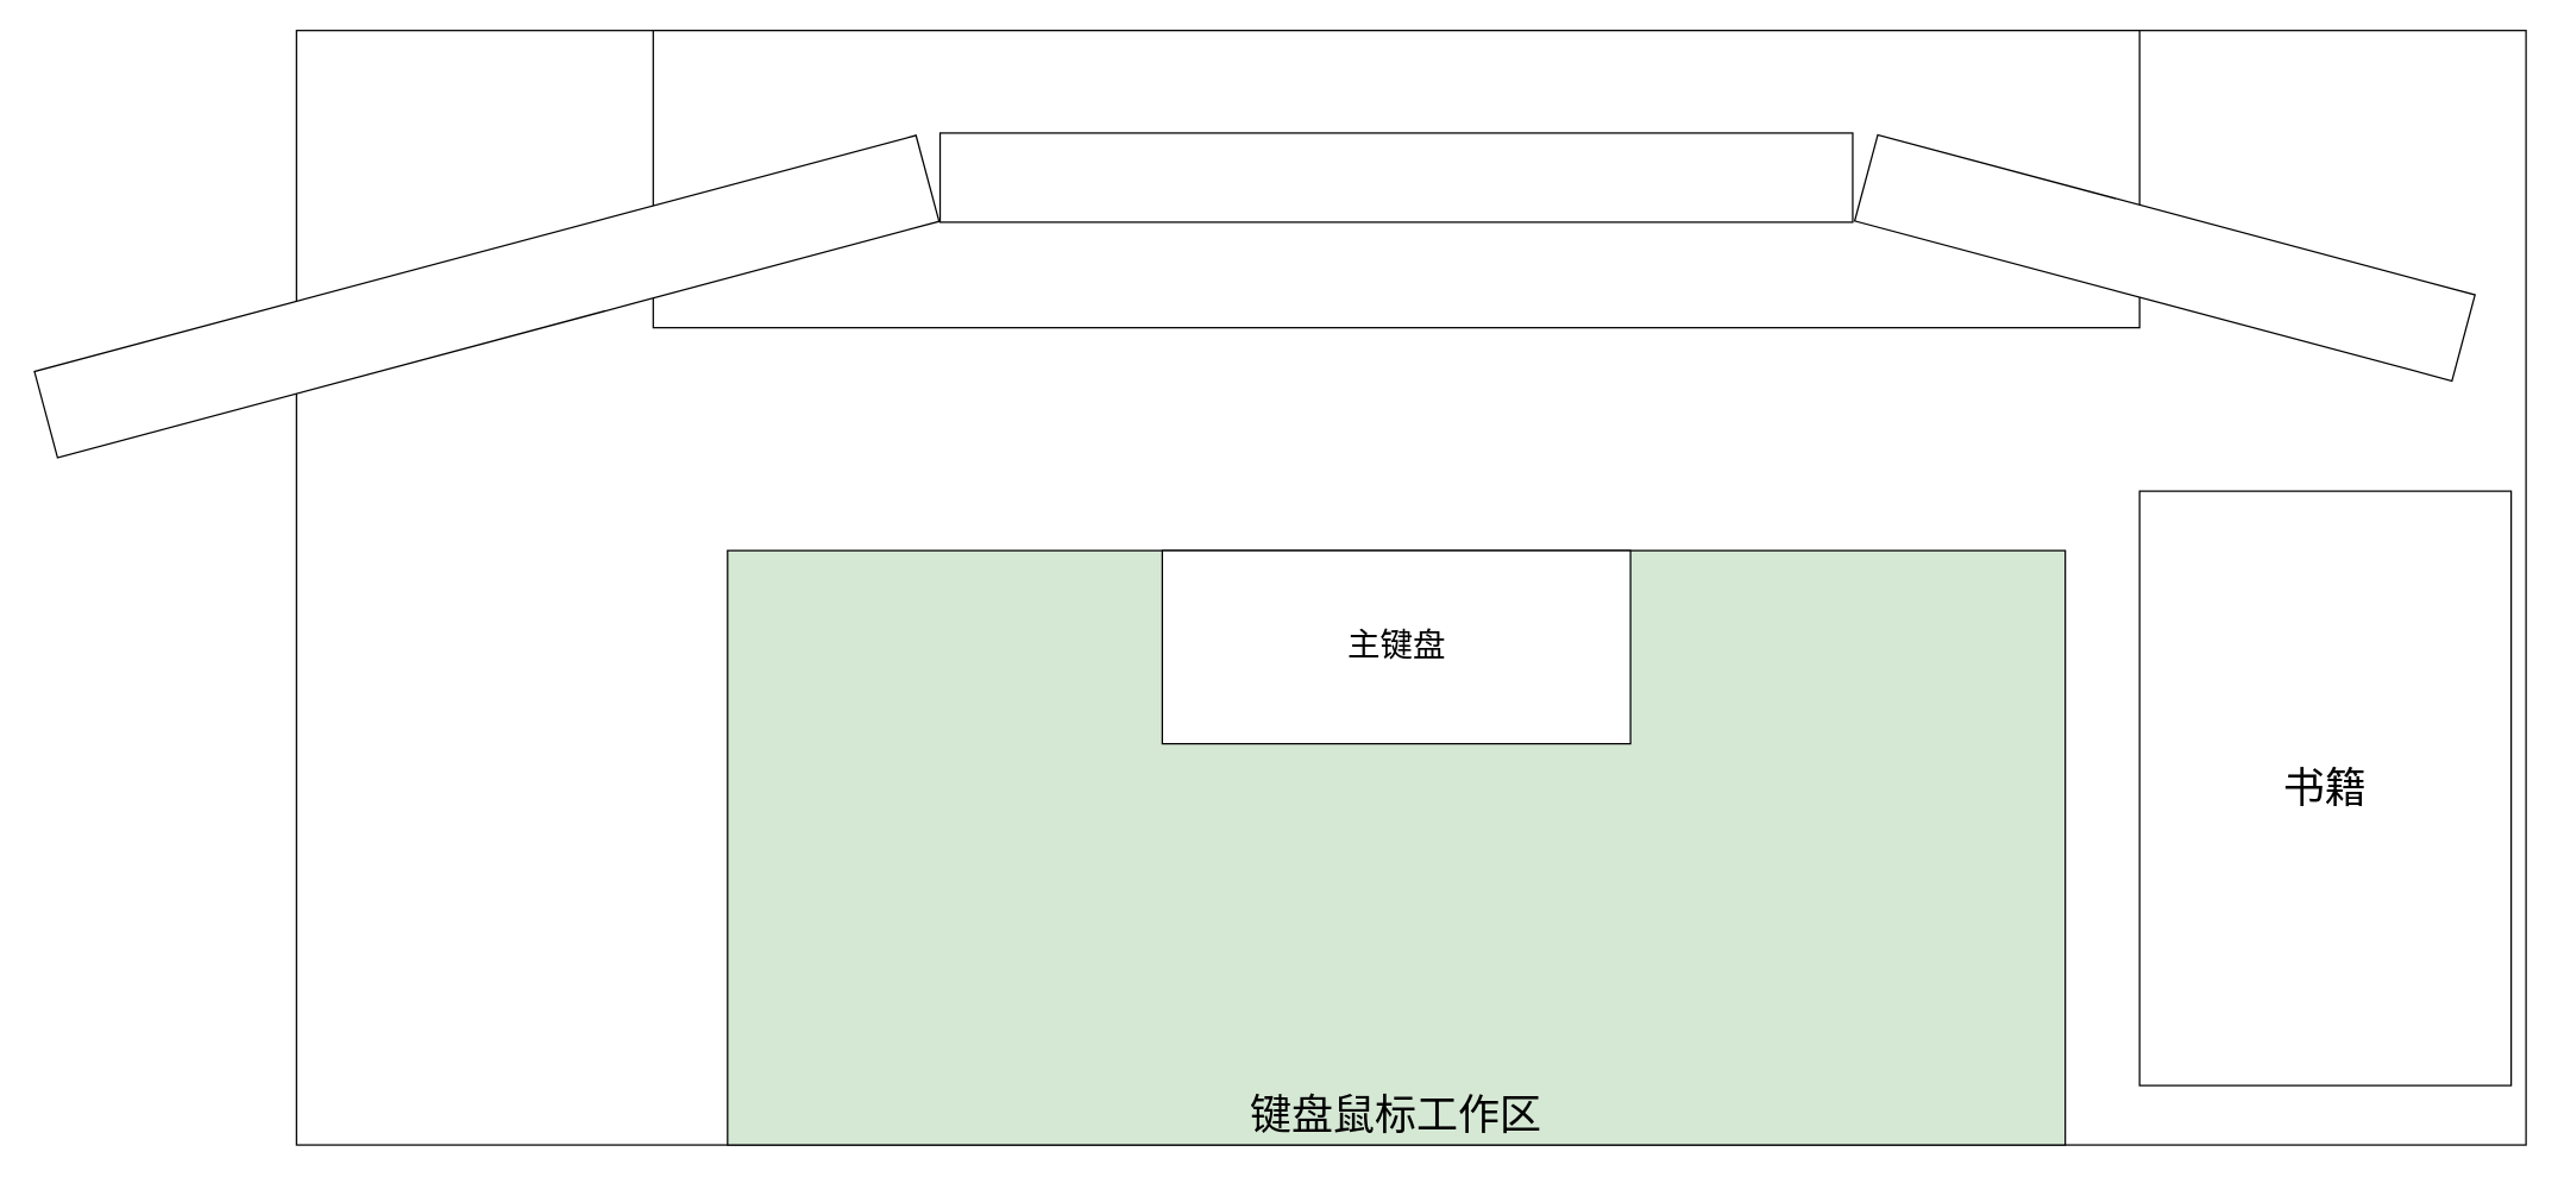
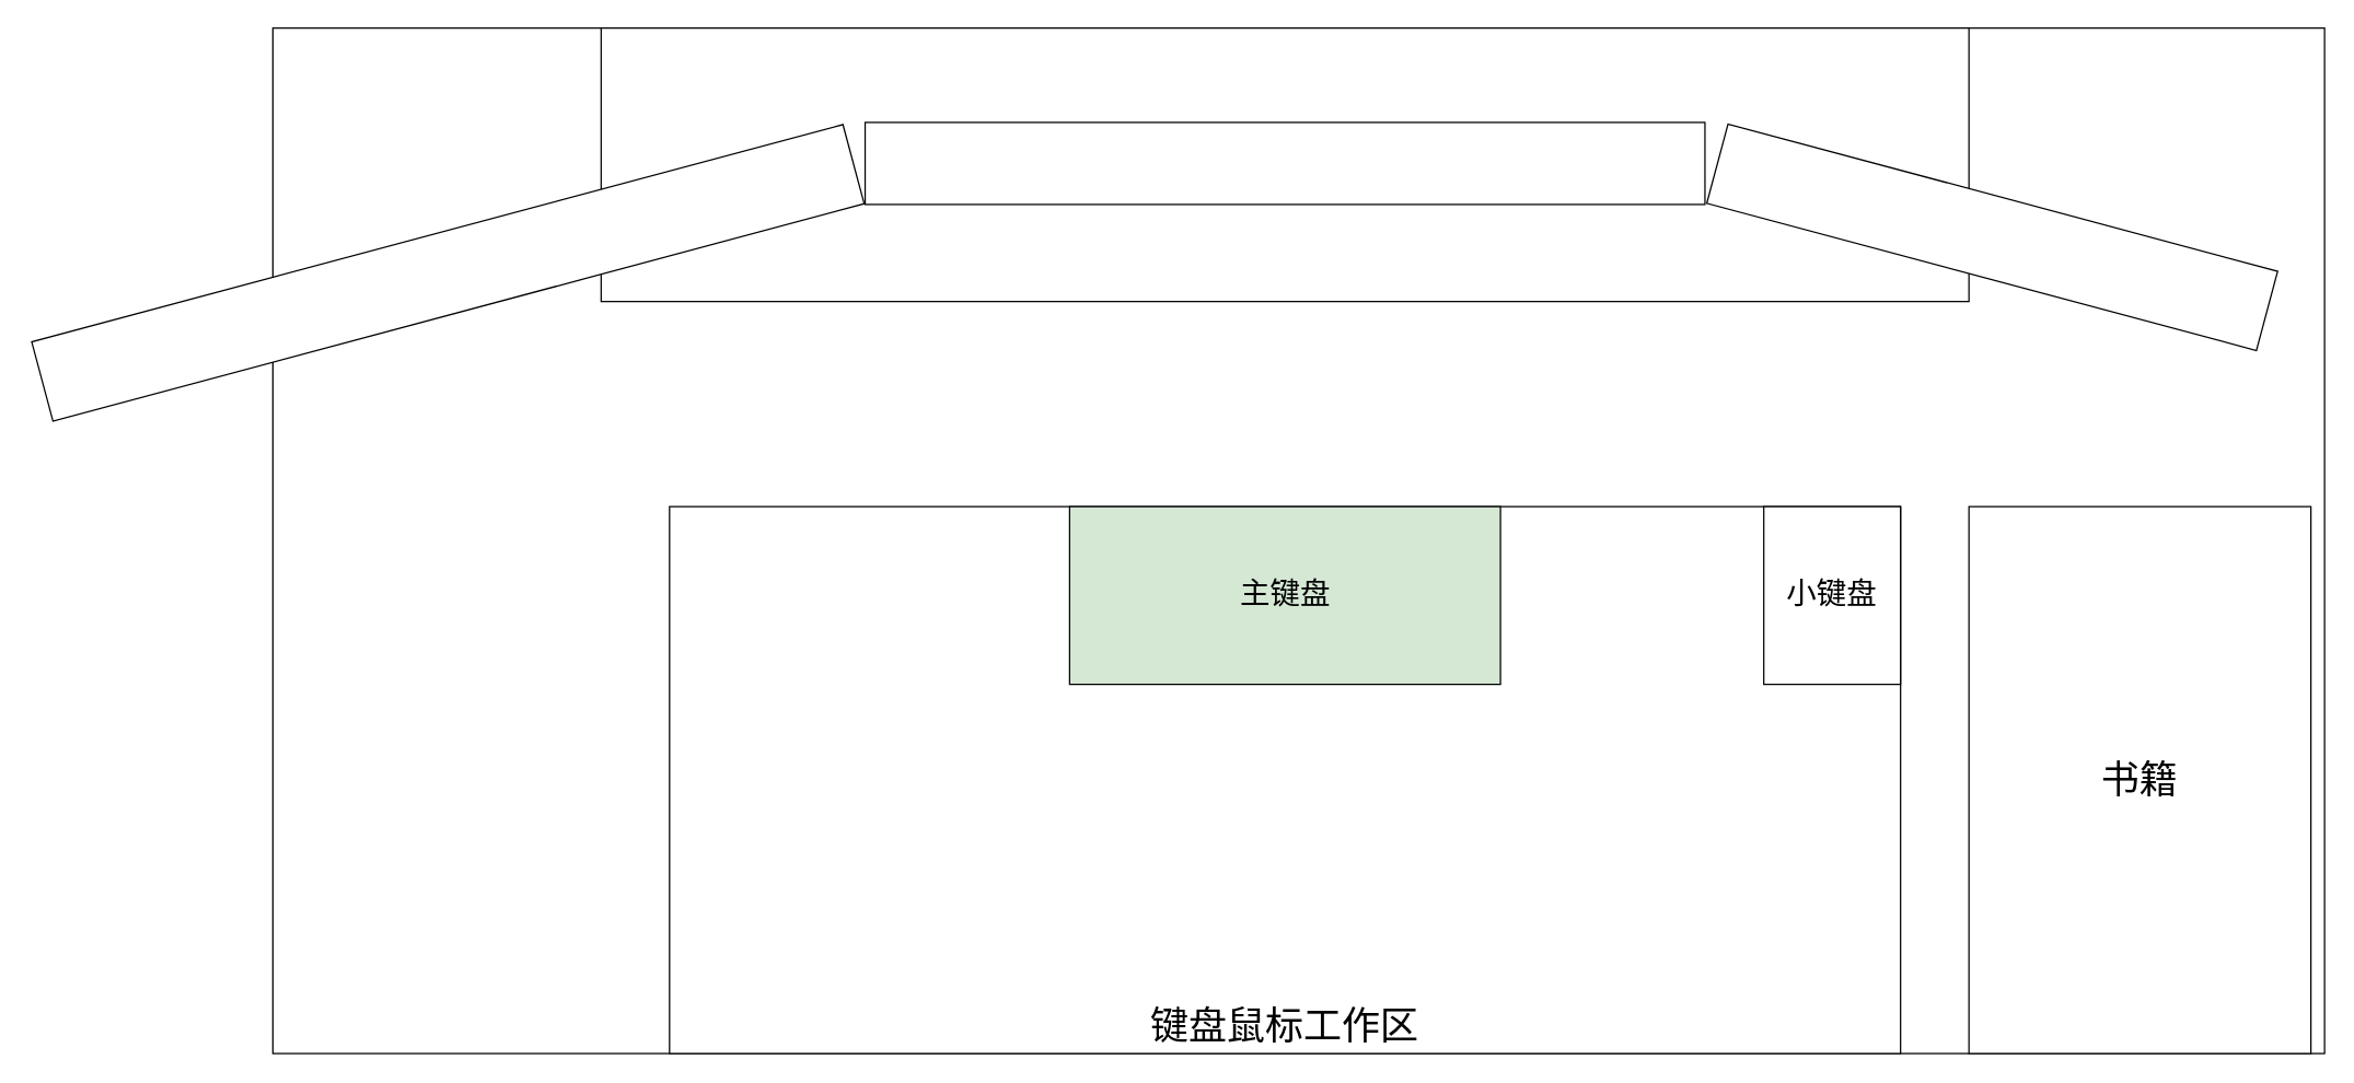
  <mxCell id="0" />
  <mxCell id="1" parent="0" />
  <mxCell id="2" value="" style="rounded=0;whiteSpace=wrap;html=1;" parent="1" vertex="1"><mxGeometry x="199" y="20" width="1500" height="750" as="geometry" /></mxCell>
  <mxCell id="3" value="" style="rounded=0;whiteSpace=wrap;html=1;" parent="1" vertex="1"><mxGeometry x="439" y="20" width="1000" height="200" as="geometry" /></mxCell>
  <mxCell id="4" value="" style="rounded=0;whiteSpace=wrap;html=1;" parent="1" vertex="1"><mxGeometry x="632" y="89" width="614" height="60" as="geometry" /></mxCell>
  <mxCell id="5" value="" style="rounded=0;whiteSpace=wrap;html=1;rotation=-15;" parent="1" vertex="1"><mxGeometry x="20" y="169" width="614" height="60" as="geometry" /></mxCell>
  <mxCell id="6" value="" style="rounded=0;whiteSpace=wrap;html=1;rotation=15;" parent="1" vertex="1"><mxGeometry x="1248" y="143" width="416" height="60" as="geometry" /></mxCell>
- <mxCell id="7" value="键盘鼠标工作区" style="rounded=0;whiteSpace=wrap;html=1;fontSize=28;verticalAlign=bottom;fillColor=#d5e8d4;" parent="1" vertex="1"><mxGeometry x="489" y="370" width="900" height="400" as="geometry" /></mxCell>
- <mxCell id="8" value="书籍" style="rounded=0;whiteSpace=wrap;html=1;fontSize=28;" parent="1" vertex="1"><mxGeometry x="1439" y="330" width="250" height="400" as="geometry" /></mxCell>
- <mxCell id="9" value="主键盘" style="rounded=0;whiteSpace=wrap;html=1;verticalAlign=middle;fontSize=22;" vertex="1" parent="1"><mxGeometry x="781.5" y="370" width="315" height="130" as="geometry" /></mxCell>
+ <mxCell id="7" value="键盘鼠标工作区" style="rounded=0;whiteSpace=wrap;html=1;fontSize=28;verticalAlign=bottom;" parent="1" vertex="1"><mxGeometry x="489" y="370" width="900" height="400" as="geometry" /></mxCell>
+ <mxCell id="8" value="书籍" style="rounded=0;whiteSpace=wrap;html=1;fontSize=28;" parent="1" vertex="1"><mxGeometry x="1439" y="370" width="250" height="400" as="geometry" /></mxCell>
+ <mxCell id="9" value="主键盘" style="rounded=0;whiteSpace=wrap;html=1;verticalAlign=middle;fontSize=22;fillColor=#d5e8d4;" vertex="1" parent="1"><mxGeometry x="781.5" y="370" width="315" height="130" as="geometry" /></mxCell>
+ <mxCell id="10" value="小键盘" style="rounded=0;whiteSpace=wrap;html=1;verticalAlign=middle;fontSize=22;" vertex="1" parent="1"><mxGeometry x="1289" y="370" width="100" height="130" as="geometry" /></mxCell>
